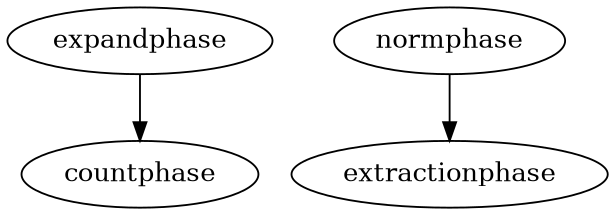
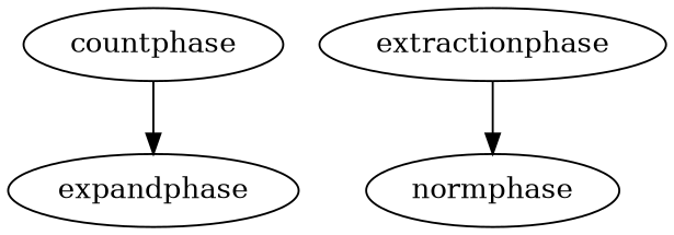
  digraph {
    expandphase
    countphase
    normphase
    extractionphase
-   expandphase -> countphase
-   normphase -> extractionphase
+   countphase -> expandphase
+   extractionphase -> normphase
  }
